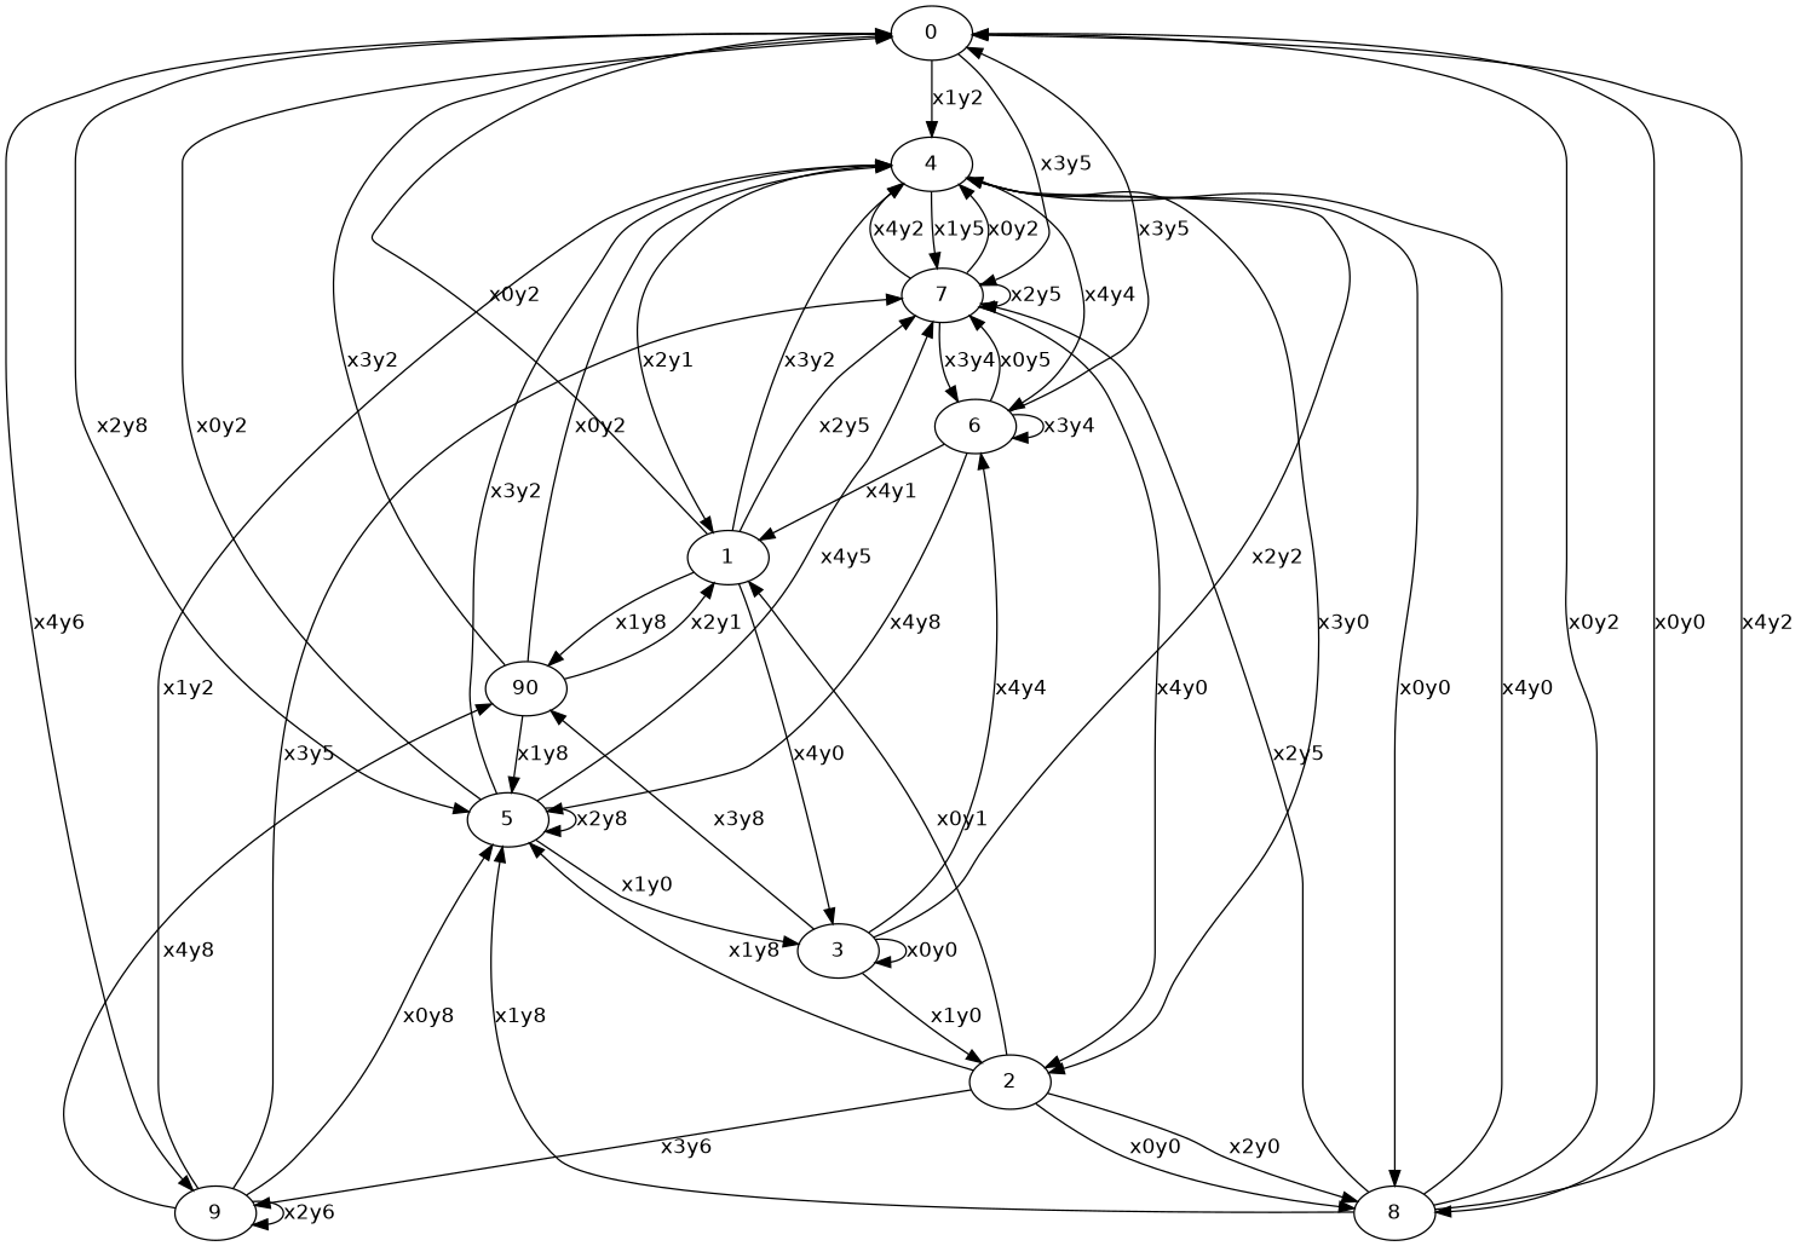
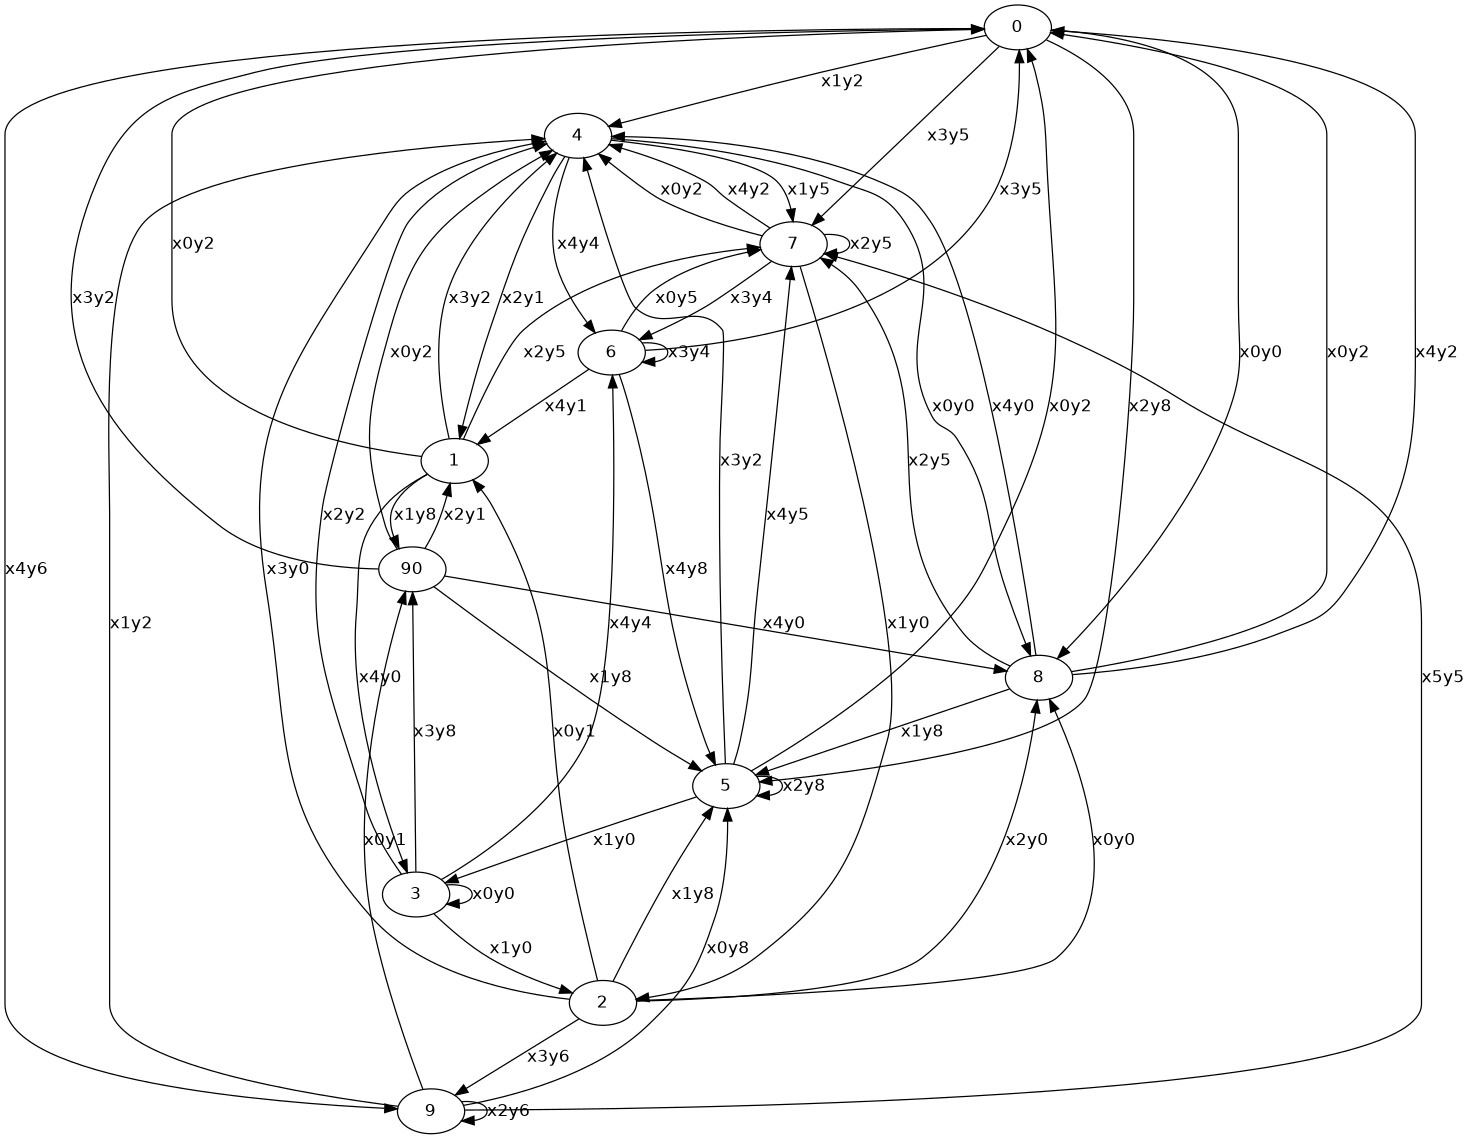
  digraph {
    fontname="DejaVu Sans"
    node [fontname="DejaVu Sans"]
    edge [fontname="DejaVu Sans"]
    0
    4
    5
    7
    8
    9
    1
    2
    6
    3
    n11 [label=90]
    0 -> 4 [label=x1y2]
    0 -> 5 [label=x2y8]
    0 -> 7 [label=x3y5]
    0 -> 8 [label=x0y0]
    0 -> 9 [label=x4y6]
    4 -> 7 [label=x1y5]
    4 -> 8 [label=x0y0]
    4 -> 1 [label=x2y1]
-   4 -> 2 [label=x3y0]
+   2 -> 4 [label=x3y0]
    4 -> 6 [label=x4y4]
    5 -> 0 [label=x0y2]
    5 -> 4 [label=x3y2]
    5 -> 5 [label=x2y8]
    5 -> 7 [label=x4y5]
    5 -> 3 [label=x1y0]
    7 -> 4 [label=x0y2]
    7 -> 4 [label=x4y2]
    7 -> 7 [label=x2y5]
-   7 -> 2 [label=x4y0]
+   7 -> 2 [label=x1y0]
    7 -> 6 [label=x3y4]
    8 -> 0 [label=x0y2]
    8 -> 0 [label=x4y2]
    8 -> 4 [label=x4y0]
    8 -> 5 [label=x1y8]
    8 -> 7 [label=x2y5]
    9 -> 4 [label=x1y2]
    9 -> 5 [label=x0y8]
-   9 -> 7 [label=x3y5]
+   9 -> 7 [label=x5y5]
    9 -> 9 [label=x2y6]
-   9 -> n11 [label=x4y8]
+   9 -> n11 [label=x0y1]
    1 -> 0 [label=x0y2]
    1 -> 4 [label=x3y2]
    1 -> 7 [label=x2y5]
    1 -> 3 [label=x4y0]
    1 -> n11 [label=x1y8]
    2 -> 5 [label=x1y8]
    2 -> 8 [label=x0y0]
    2 -> 8 [label=x2y0]
    2 -> 9 [label=x3y6]
    2 -> 1 [label=x0y1]
    6 -> 0 [label=x3y5]
    6 -> 5 [label=x4y8]
    6 -> 7 [label=x0y5]
    6 -> 1 [label=x4y1]
    6 -> 6 [label=x3y4]
    3 -> 4 [label=x2y2]
    3 -> 2 [label=x1y0]
    3 -> 6 [label=x4y4]
    3 -> 3 [label=x0y0]
    3 -> n11 [label=x3y8]
    n11 -> 0 [label=x3y2]
    n11 -> 4 [label=x0y2]
    n11 -> 5 [label=x1y8]
+   n11 -> 8 [label=x4y0]
    n11 -> 1 [label=x2y1]
  }
